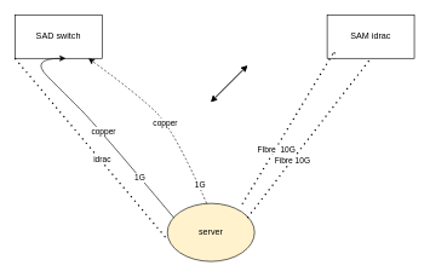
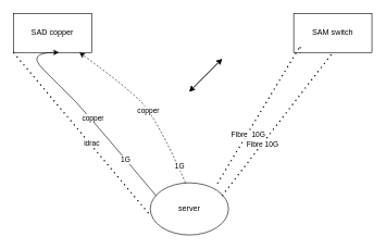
  <mxCell id="0" />
  <mxCell id="1" parent="0" />
- <mxCell id="2" value="SAD switch" style="rounded=0;whiteSpace=wrap;html=1;" vertex="1" parent="1"><mxGeometry x="20" y="20" width="120" height="60" as="geometry" /></mxCell>
- <mxCell id="3" value="SAM idrac" style="rounded=0;whiteSpace=wrap;html=1;" vertex="1" parent="1"><mxGeometry x="450" y="20" width="120" height="60" as="geometry" /></mxCell>
- <mxCell id="4" value="server" style="ellipse;whiteSpace=wrap;html=1;fillColor=#fff2cc;" vertex="1" parent="1"><mxGeometry x="230" y="280" width="120" height="80" as="geometry" /></mxCell>
+ <mxCell id="2" value="SAD copper" style="rounded=0;whiteSpace=wrap;html=1;" vertex="1" parent="1"><mxGeometry x="20" y="20" width="120" height="60" as="geometry" /></mxCell>
+ <mxCell id="3" value="SAM switch" style="rounded=0;whiteSpace=wrap;html=1;" vertex="1" parent="1"><mxGeometry x="450" y="20" width="120" height="60" as="geometry" /></mxCell>
+ <mxCell id="4" value="server" style="ellipse;whiteSpace=wrap;html=1;" vertex="1" parent="1"><mxGeometry x="230" y="280" width="120" height="80" as="geometry" /></mxCell>
  <mxCell id="5" value="" style="curved=1;endArrow=classic;html=1;rounded=0;exitX=0.075;exitY=0.25;exitDx=0;exitDy=0;exitPerimeter=0;" edge="1" parent="1" source="4"><mxGeometry width="50" height="50" relative="1" as="geometry"><mxPoint x="40" y="130" as="sourcePoint" /><mxPoint x="90" y="80" as="targetPoint" /><Array as="points"><mxPoint x="130" y="170" /><mxPoint x="90" y="130" /><mxPoint x="40" y="80" /></Array></mxGeometry></mxCell>
  <mxCell id="6" value="copper" style="edgeLabel;html=1;align=center;verticalAlign=middle;resizable=0;points=[];" vertex="1" connectable="0" parent="5"><mxGeometry x="-0.115" y="-2" relative="1" as="geometry"><mxPoint as="offset" /></mxGeometry></mxCell>
  <mxCell id="7" value="1G" style="edgeLabel;html=1;align=center;verticalAlign=middle;resizable=0;points=[];" vertex="1" connectable="0" parent="5"><mxGeometry x="-0.579" y="1" relative="1" as="geometry"><mxPoint as="offset" /></mxGeometry></mxCell>
  <mxCell id="8" value="" style="curved=1;endArrow=classic;html=1;rounded=0;exitX=0.45;exitY=0;exitDx=0;exitDy=0;exitPerimeter=0;dashed=1;" edge="1" parent="1" source="4" target="2"><mxGeometry width="50" height="50" relative="1" as="geometry"><mxPoint x="190" y="180" as="sourcePoint" /><mxPoint x="240" y="130" as="targetPoint" /><Array as="points"><mxPoint x="240" y="180" /><mxPoint x="190" y="130" /></Array></mxGeometry></mxCell>
  <mxCell id="9" value="copper" style="edgeLabel;html=1;align=center;verticalAlign=middle;resizable=0;points=[];" vertex="1" connectable="0" parent="8"><mxGeometry x="-0.042" y="2" relative="1" as="geometry"><mxPoint as="offset" /></mxGeometry></mxCell>
  <mxCell id="10" value="1G" style="edgeLabel;html=1;align=center;verticalAlign=middle;resizable=0;points=[];" vertex="1" connectable="0" parent="8"><mxGeometry x="-0.797" y="-1" relative="1" as="geometry"><mxPoint as="offset" /></mxGeometry></mxCell>
  <mxCell id="11" value="" style="endArrow=classic;startArrow=classic;html=1;rounded=0;" edge="1" parent="1"><mxGeometry width="50" height="50" relative="1" as="geometry"><mxPoint x="290" y="140" as="sourcePoint" /><mxPoint x="340" y="90" as="targetPoint" /></mxGeometry></mxCell>
  <mxCell id="12" value="" style="endArrow=classic;startArrow=classic;html=1;rounded=0;" edge="1" parent="1"><mxGeometry width="50" height="50" relative="1" as="geometry"><mxPoint x="290" y="140" as="sourcePoint" /><mxPoint x="340" y="90" as="targetPoint" /></mxGeometry></mxCell>
  <mxCell id="13" value="" style="endArrow=none;dashed=1;html=1;dashPattern=1 3;strokeWidth=2;rounded=0;exitX=0;exitY=1;exitDx=0;exitDy=0;" edge="1" parent="1" source="2"><mxGeometry width="50" height="50" relative="1" as="geometry"><mxPoint x="180" y="380" as="sourcePoint" /><mxPoint x="230" y="330" as="targetPoint" /></mxGeometry></mxCell>
  <mxCell id="14" value="idrac" style="edgeLabel;html=1;align=center;verticalAlign=middle;resizable=0;points=[];" vertex="1" connectable="0" parent="13"><mxGeometry x="0.13" y="2" relative="1" as="geometry"><mxPoint as="offset" /></mxGeometry></mxCell>
  <mxCell id="15" value="" style="endArrow=none;dashed=1;html=1;dashPattern=1 3;strokeWidth=2;rounded=0;exitX=0.858;exitY=0.013;exitDx=0;exitDy=0;exitPerimeter=0;" edge="1" parent="1" source="4"><mxGeometry width="50" height="50" relative="1" as="geometry"><mxPoint x="290" y="380" as="sourcePoint" /><mxPoint x="460" y="80" as="targetPoint" /><Array as="points"><mxPoint x="460" y="70" /></Array></mxGeometry></mxCell>
  <mxCell id="16" value="FIbre&amp;nbsp; 10G" style="edgeLabel;html=1;align=center;verticalAlign=middle;resizable=0;points=[];" vertex="1" connectable="0" parent="15"><mxGeometry x="-0.302" y="-1" relative="1" as="geometry"><mxPoint as="offset" /></mxGeometry></mxCell>
  <mxCell id="17" value="" style="endArrow=none;dashed=1;html=1;dashPattern=1 3;strokeWidth=2;rounded=0;entryX=0.5;entryY=1;entryDx=0;entryDy=0;" edge="1" parent="1" target="3"><mxGeometry width="50" height="50" relative="1" as="geometry"><mxPoint x="340" y="300" as="sourcePoint" /><mxPoint x="340" y="330" as="targetPoint" /><Array as="points" /></mxGeometry></mxCell>
  <mxCell id="18" value="Fibre 10G" style="edgeLabel;html=1;align=center;verticalAlign=middle;resizable=0;points=[];" vertex="1" connectable="0" parent="17"><mxGeometry x="-0.282" relative="1" as="geometry"><mxPoint as="offset" /></mxGeometry></mxCell>
